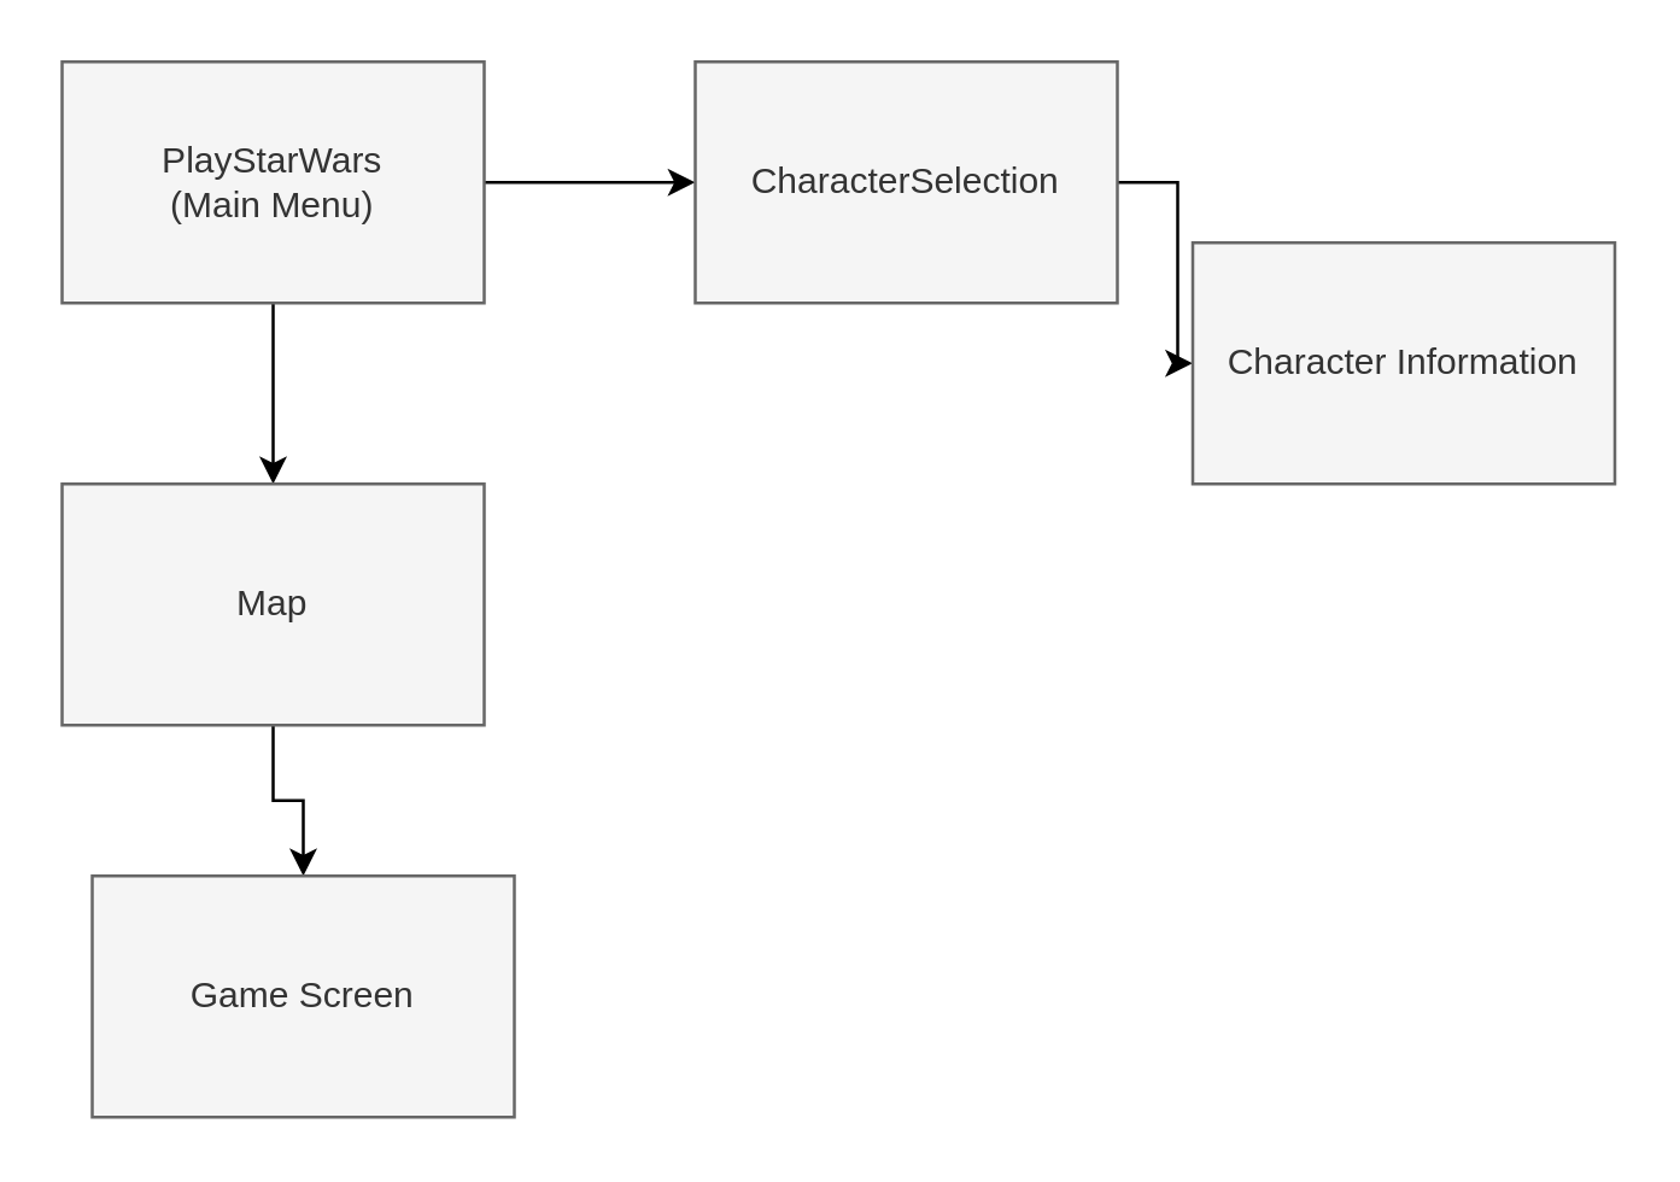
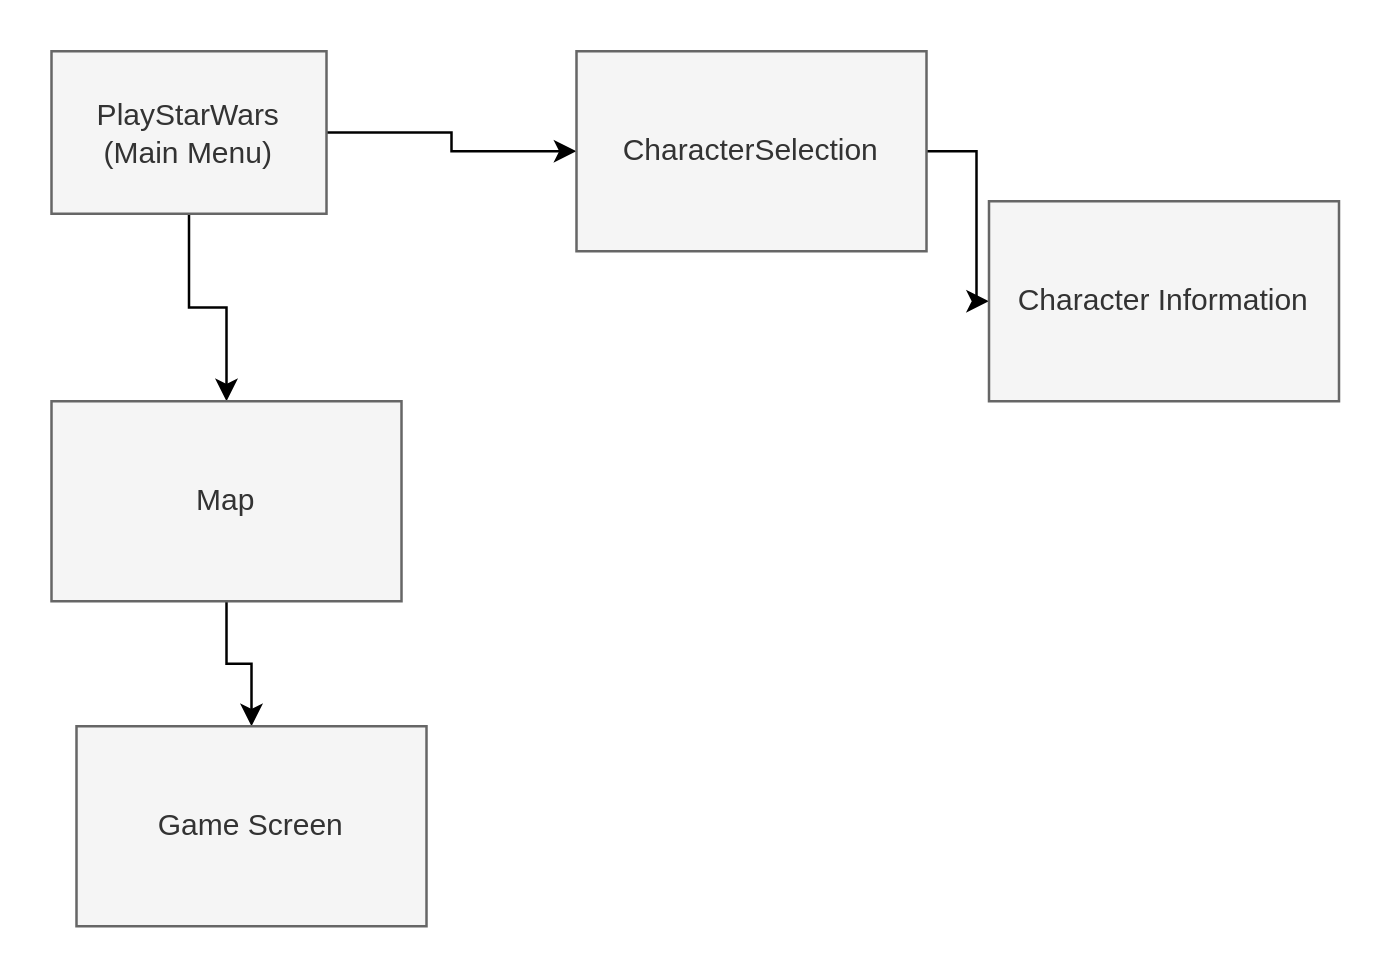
  <mxCell id="0" />
  <mxCell id="1" parent="0" />
  <mxCell id="2" style="edgeStyle=orthogonalEdgeStyle;rounded=0;orthogonalLoop=1;jettySize=auto;html=1;exitX=1;exitY=0.5;exitDx=0;exitDy=0;" edge="1" parent="1" source="4" target="6"><mxGeometry relative="1" as="geometry" /></mxCell>
  <mxCell id="3" style="edgeStyle=orthogonalEdgeStyle;rounded=0;orthogonalLoop=1;jettySize=auto;html=1;exitX=0.5;exitY=1;exitDx=0;exitDy=0;entryX=0.5;entryY=0;entryDx=0;entryDy=0;" edge="1" parent="1" source="4" target="9"><mxGeometry relative="1" as="geometry" /></mxCell>
- <mxCell id="4" value="PlayStarWars&lt;br&gt;(Main Menu)" style="rounded=0;whiteSpace=wrap;html=1;fillColor=#f5f5f5;strokeColor=#666666;fontColor=#333333;" vertex="1" parent="1"><mxGeometry x="20" y="20" width="140" height="80" as="geometry" /></mxCell>
+ <mxCell id="4" value="PlayStarWars&lt;br&gt;(Main Menu)" style="rounded=0;whiteSpace=wrap;html=1;fillColor=#f5f5f5;strokeColor=#666666;fontColor=#333333;" vertex="1" parent="1"><mxGeometry x="20" y="20" width="110" height="65" as="geometry" /></mxCell>
  <mxCell id="5" style="edgeStyle=orthogonalEdgeStyle;rounded=0;orthogonalLoop=1;jettySize=auto;html=1;exitX=1;exitY=0.5;exitDx=0;exitDy=0;entryX=0;entryY=0.5;entryDx=0;entryDy=0;" edge="1" parent="1" source="6" target="7"><mxGeometry relative="1" as="geometry" /></mxCell>
  <mxCell id="6" value="CharacterSelection" style="rounded=0;whiteSpace=wrap;html=1;fillColor=#f5f5f5;strokeColor=#666666;fontColor=#333333;" vertex="1" parent="1"><mxGeometry x="230" y="20" width="140" height="80" as="geometry" /></mxCell>
  <mxCell id="7" value="Character Information" style="rounded=0;whiteSpace=wrap;html=1;fillColor=#f5f5f5;strokeColor=#666666;fontColor=#333333;" vertex="1" parent="1"><mxGeometry x="395" y="80" width="140" height="80" as="geometry" /></mxCell>
  <mxCell id="8" style="edgeStyle=orthogonalEdgeStyle;rounded=0;orthogonalLoop=1;jettySize=auto;html=1;entryX=0.5;entryY=0;entryDx=0;entryDy=0;" edge="1" parent="1" source="9" target="10"><mxGeometry relative="1" as="geometry" /></mxCell>
  <mxCell id="9" value="Map" style="rounded=0;whiteSpace=wrap;html=1;fillColor=#f5f5f5;strokeColor=#666666;fontColor=#333333;" vertex="1" parent="1"><mxGeometry x="20" y="160" width="140" height="80" as="geometry" /></mxCell>
  <mxCell id="10" value="Game Screen&lt;br&gt;" style="rounded=0;whiteSpace=wrap;html=1;fillColor=#f5f5f5;strokeColor=#666666;fontColor=#333333;" vertex="1" parent="1"><mxGeometry x="30" y="290" width="140" height="80" as="geometry" /></mxCell>
